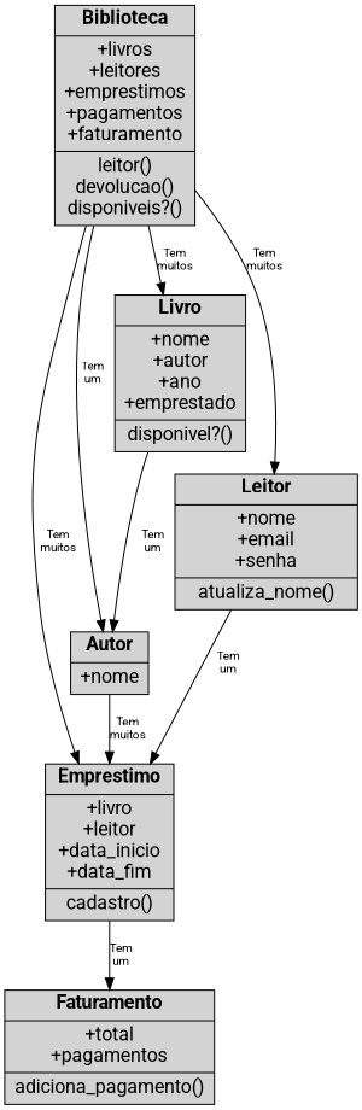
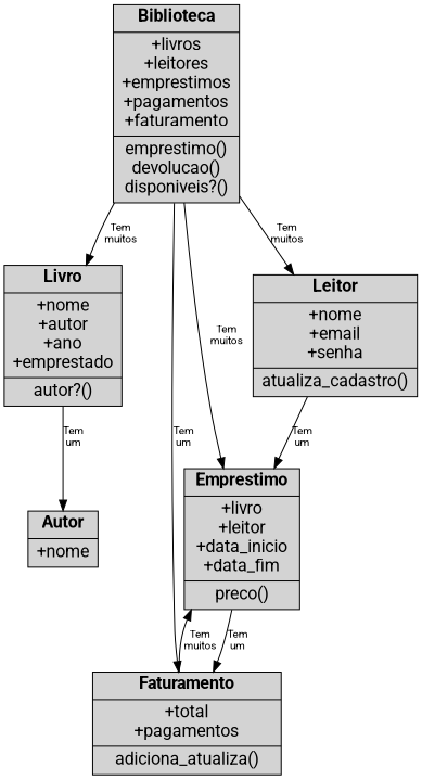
  digraph {
    fontname=Roboto
    node [fillcolor=lightgrey fontname=Roboto fontsize=16 shape=record style=filled]
    edge [fontname=Roboto fontsize=10]
-   n1 [height=2.5972 label=<{<b>Biblioteca</b>|+livros<br/>+leitores<br/>+emprestimos<br/>+pagamentos<br/>+faturamento<br/>|leitor()<br/>devolucao()<br/>disponiveis?()<br/>}> width=1.6528]
-   n2 [height=1.8472 label=<{<b>Livro</b>|+nome<br/>+autor<br/>+ano<br/>+emprestado<br/>|disponivel?()<br/>}> width=1.5417]
-   n3 [height=1.8472 label=<{<b>Emprestimo</b>|+livro<br/>+leitor<br/>+data_inicio<br/>+data_fim<br/>|cadastro()<br/>}> width=1.5139]
-   n4 [height=1.3472 label=<{<b>Faturamento</b>|+total<br/>+pagamentos<br/>|adiciona_pagamento()<br/>}> width=2.4722]
-   n5 [height=1.5972 label=<{<b>Leitor</b>|+nome<br/>+email<br/>+senha<br/>|atualiza_nome()<br/>}> width=2.1528]
+   n1 [height=2.5972 label=<{<b>Biblioteca</b>|+livros<br/>+leitores<br/>+emprestimos<br/>+pagamentos<br/>+faturamento<br/>|emprestimo()<br/>devolucao()<br/>disponiveis?()<br/>}> width=1.6528]
+   n2 [height=1.8472 label=<{<b>Livro</b>|+nome<br/>+autor<br/>+ano<br/>+emprestado<br/>|autor?()<br/>}> width=1.5417]
+   n3 [height=1.8472 label=<{<b>Emprestimo</b>|+livro<br/>+leitor<br/>+data_inicio<br/>+data_fim<br/>|preco()<br/>}> width=1.5139]
+   n4 [height=1.3472 label=<{<b>Faturamento</b>|+total<br/>+pagamentos<br/>|adiciona_atualiza()<br/>}> width=2.4722]
+   n5 [height=1.5972 label=<{<b>Leitor</b>|+nome<br/>+email<br/>+senha<br/>|atualiza_cadastro()<br/>}> width=2.1528]
    n6 [height=0.73611 label=<{<b>Autor</b>|+nome<br/>}> width=0.91667]
    n1 -> n2 [label="Tem\nmuitos"]
    n1 -> n3 [label="Tem\nmuitos"]
-   n1 -> n6 [label="Tem\num"]
+   n1 -> n4 [label="Tem\num"]
    n1 -> n5 [label="Tem\nmuitos"]
    n2 -> n6 [label="Tem\num"]
    n3 -> n4 [label="Tem\num"]
-   n6 -> n3 [label="Tem\nmuitos"]
+   n4 -> n3 [label="Tem\nmuitos"]
    n5 -> n3 [label="Tem\num"]
  }
